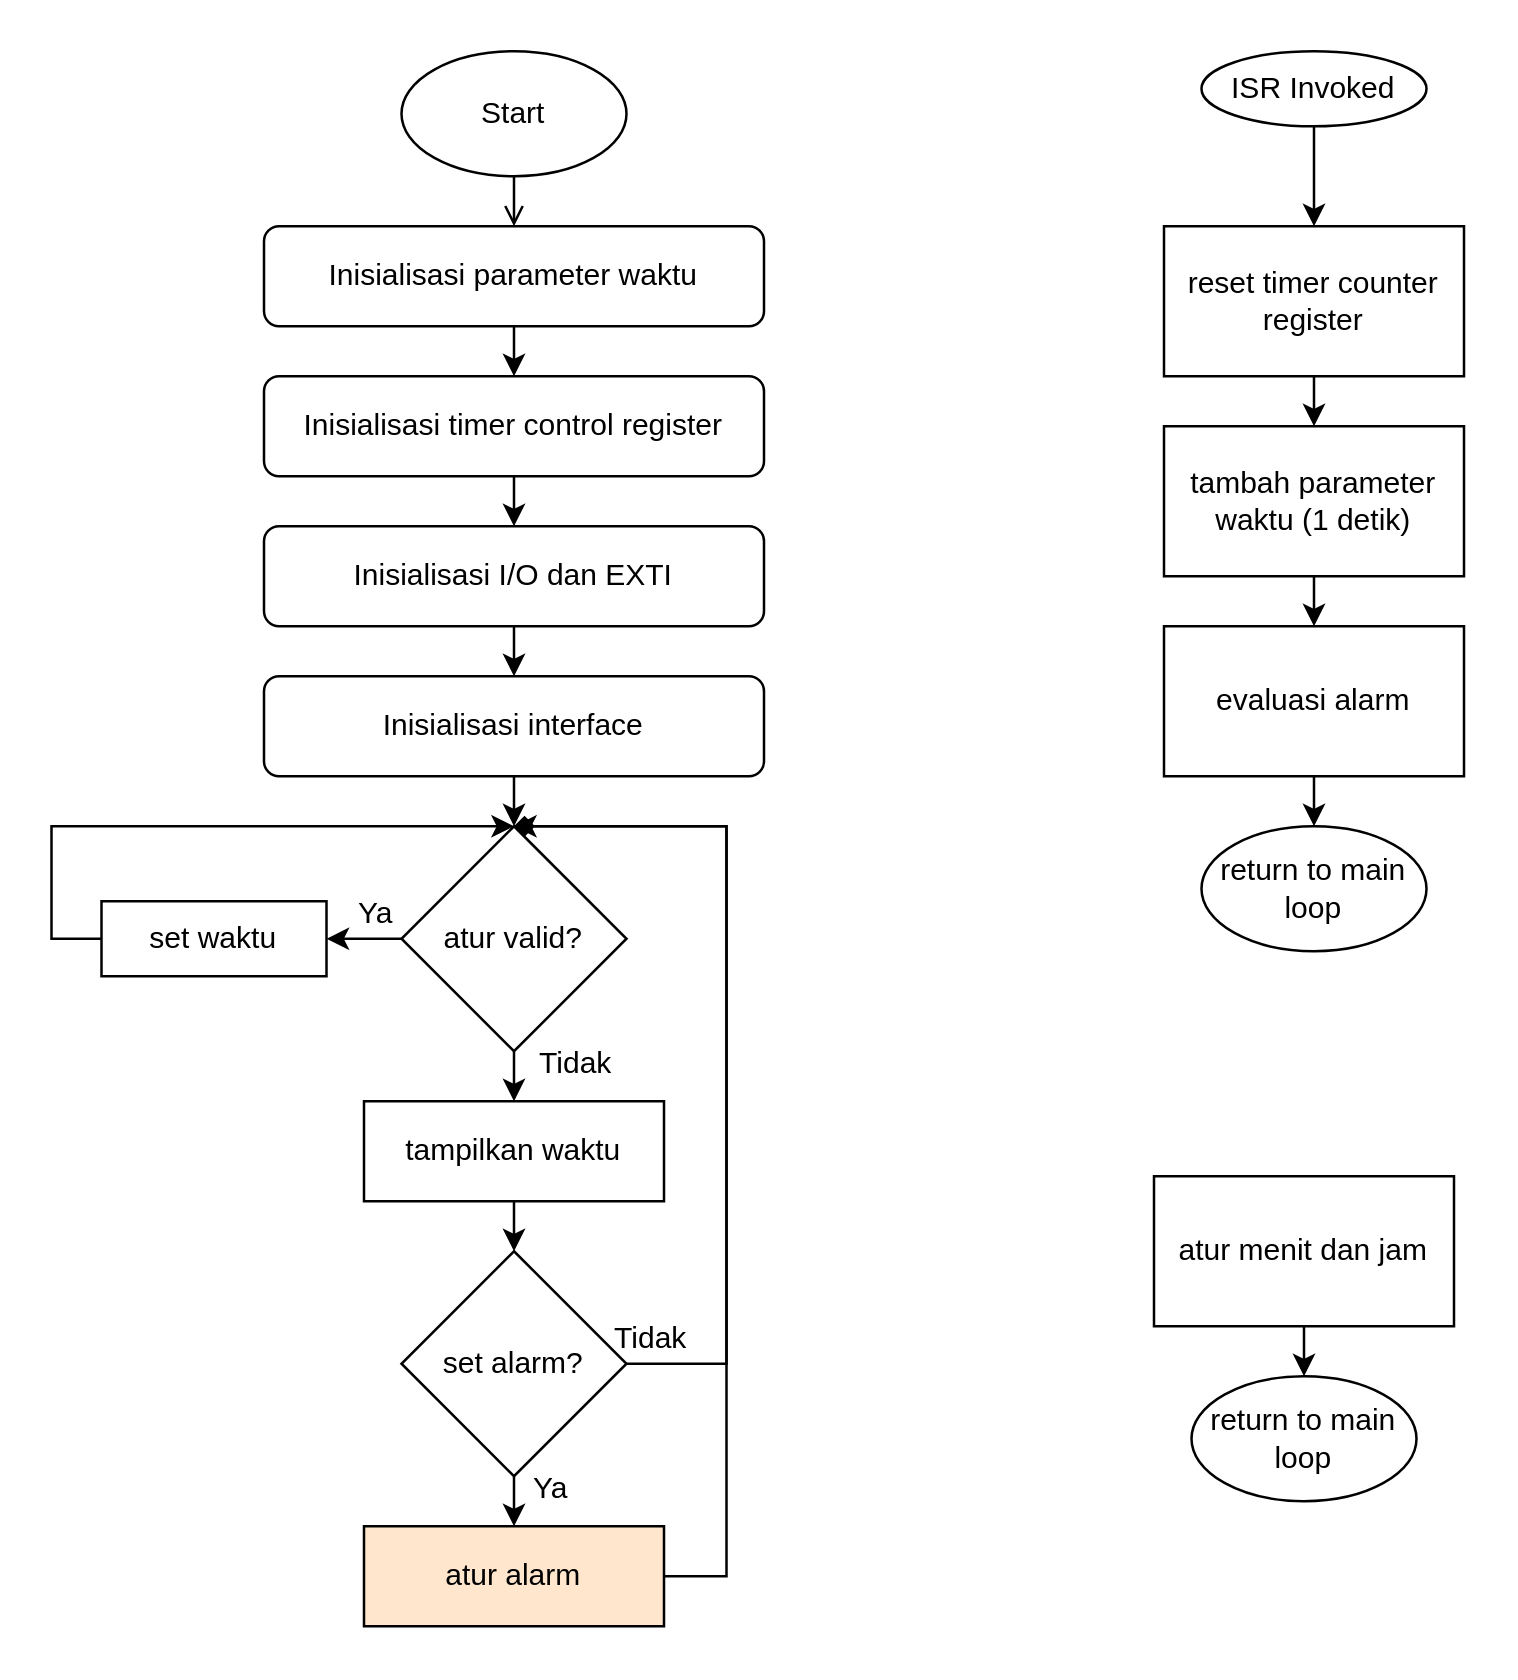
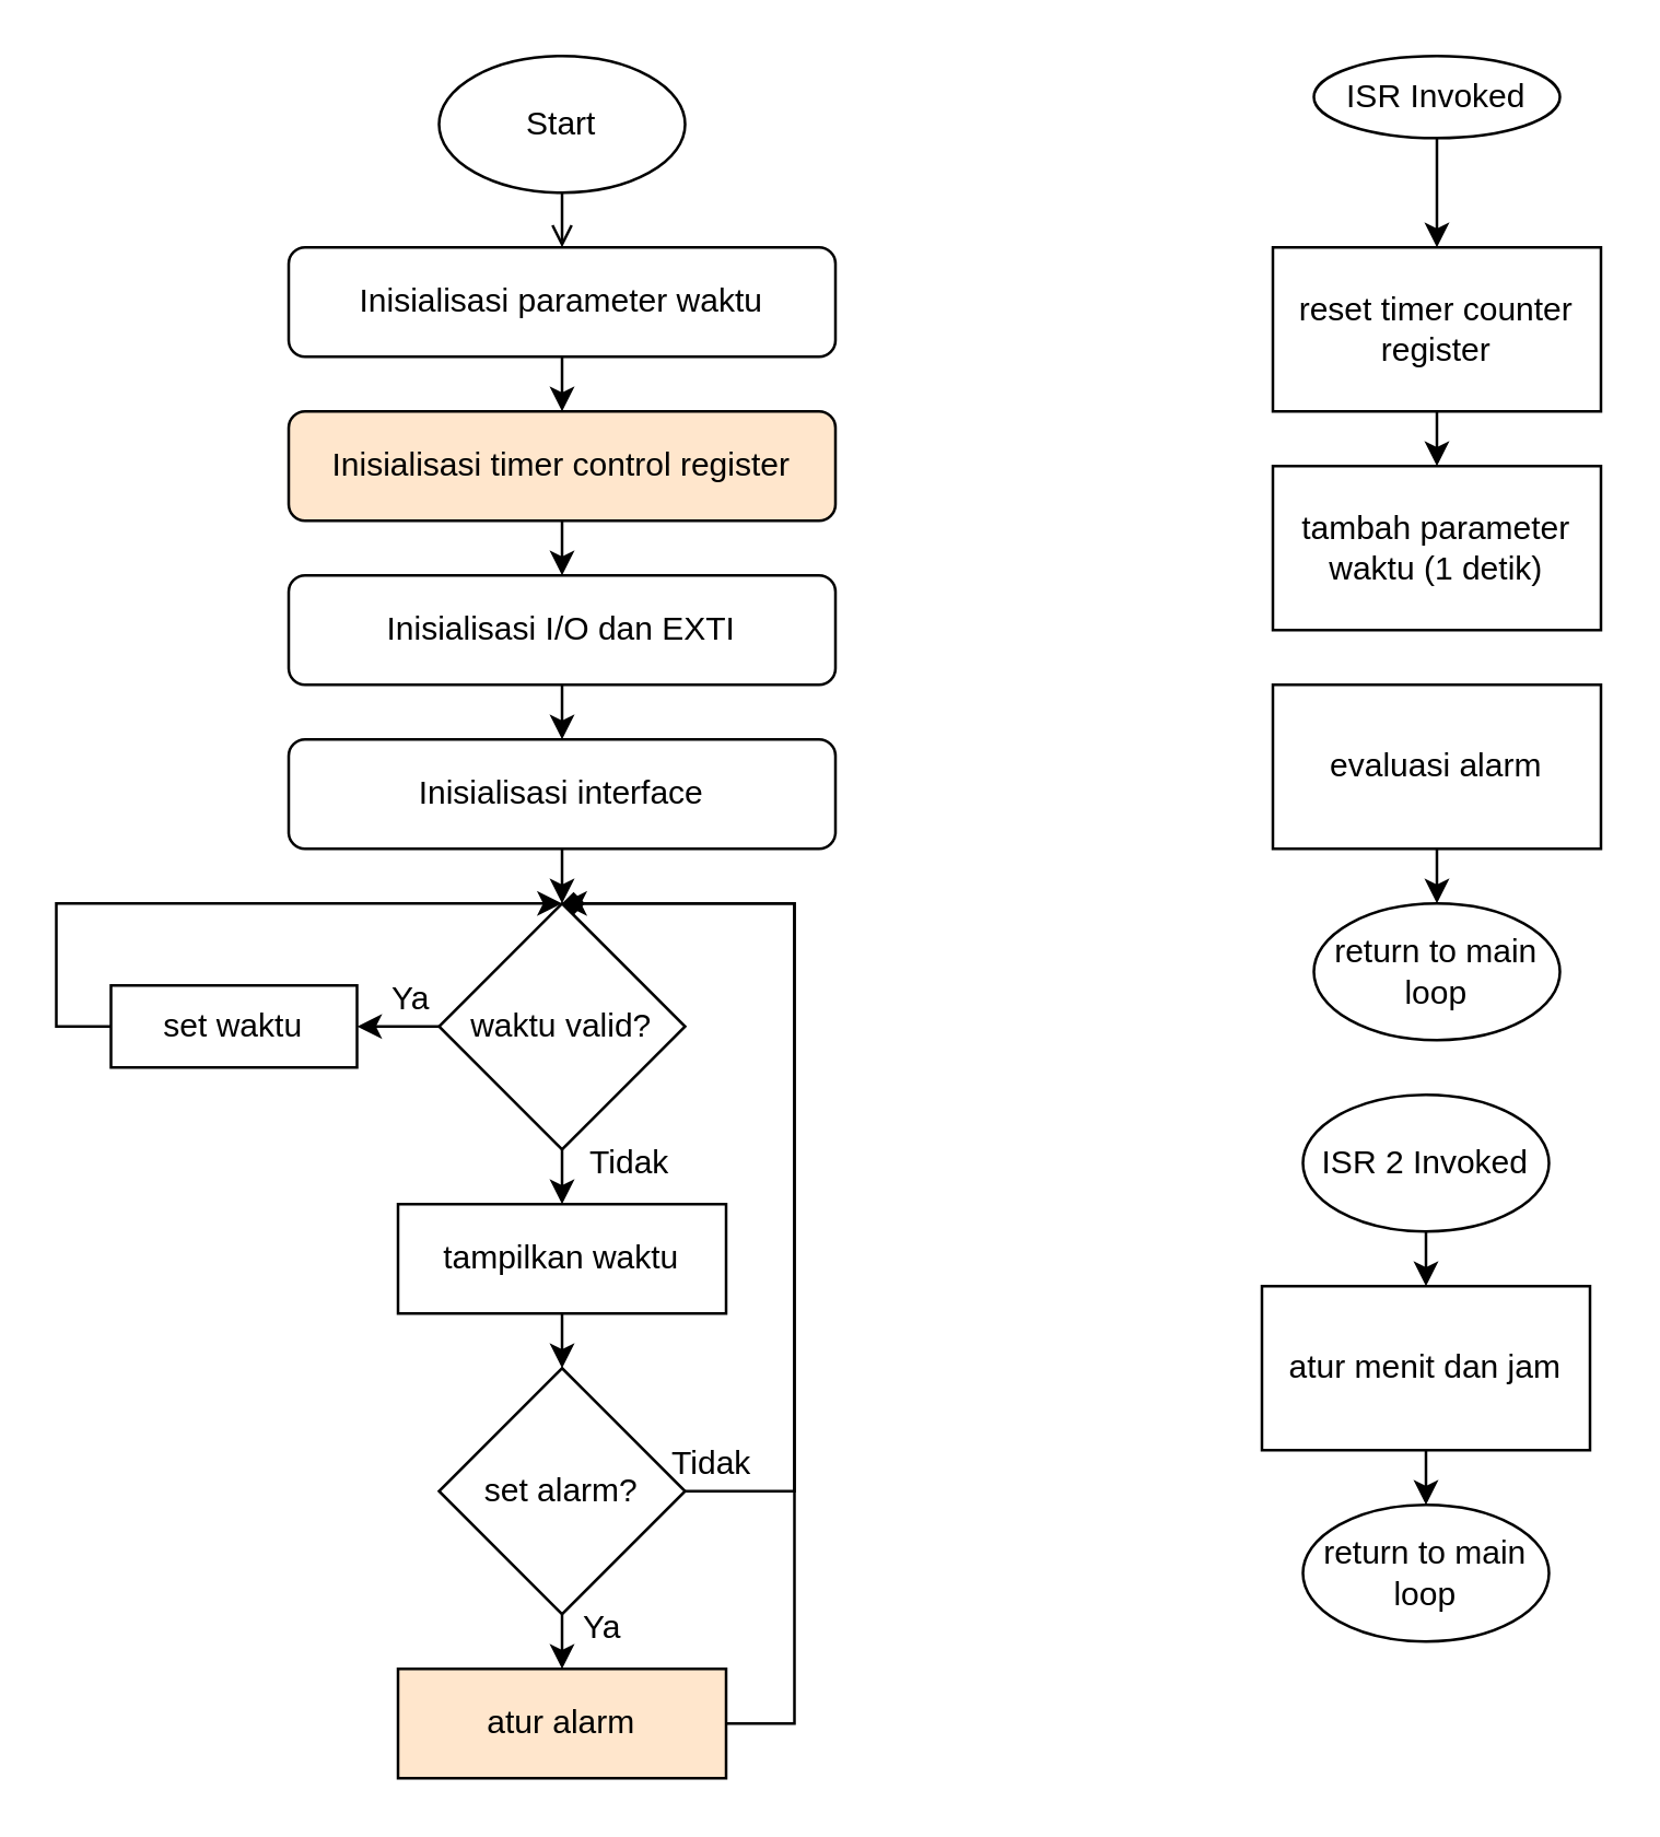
  <mxCell id="0" />
  <mxCell id="1" parent="0" />
  <mxCell id="2" style="edgeStyle=orthogonalEdgeStyle;rounded=0;orthogonalLoop=1;jettySize=auto;html=1;exitX=0.5;exitY=1;exitDx=0;exitDy=0;entryX=0.5;entryY=0;entryDx=0;entryDy=0;endArrow=open;" parent="1" source="3" target="5" edge="1"><mxGeometry relative="1" as="geometry" /></mxCell>
  <mxCell id="3" value="Start" style="ellipse;whiteSpace=wrap;html=1;" parent="1" vertex="1"><mxGeometry x="160" y="20" width="90" height="50" as="geometry" /></mxCell>
  <mxCell id="4" style="edgeStyle=orthogonalEdgeStyle;rounded=0;orthogonalLoop=1;jettySize=auto;html=1;exitX=0.5;exitY=1;exitDx=0;exitDy=0;entryX=0.5;entryY=0;entryDx=0;entryDy=0;" parent="1" source="5" target="7" edge="1"><mxGeometry relative="1" as="geometry" /></mxCell>
  <mxCell id="5" value="Inisialisasi parameter waktu" style="rounded=1;whiteSpace=wrap;html=1;" parent="1" vertex="1"><mxGeometry x="105" y="90" width="200" height="40" as="geometry" /></mxCell>
  <mxCell id="6" style="edgeStyle=orthogonalEdgeStyle;rounded=0;orthogonalLoop=1;jettySize=auto;html=1;exitX=0.5;exitY=1;exitDx=0;exitDy=0;entryX=0.5;entryY=0;entryDx=0;entryDy=0;" parent="1" source="7" target="9" edge="1"><mxGeometry relative="1" as="geometry" /></mxCell>
- <mxCell id="7" value="Inisialisasi timer control register" style="rounded=1;whiteSpace=wrap;html=1;" parent="1" vertex="1"><mxGeometry x="105" y="150" width="200" height="40" as="geometry" /></mxCell>
+ <mxCell id="7" value="Inisialisasi timer control register" style="rounded=1;whiteSpace=wrap;html=1;fillColor=#ffe6cc;" parent="1" vertex="1"><mxGeometry x="105" y="150" width="200" height="40" as="geometry" /></mxCell>
  <mxCell id="8" style="edgeStyle=orthogonalEdgeStyle;rounded=0;orthogonalLoop=1;jettySize=auto;html=1;exitX=0.5;exitY=1;exitDx=0;exitDy=0;entryX=0.5;entryY=0;entryDx=0;entryDy=0;" parent="1" source="9" target="11" edge="1"><mxGeometry relative="1" as="geometry" /></mxCell>
  <mxCell id="9" value="Inisialisasi I/O dan EXTI" style="rounded=1;whiteSpace=wrap;html=1;" parent="1" vertex="1"><mxGeometry x="105" y="210" width="200" height="40" as="geometry" /></mxCell>
  <mxCell id="10" style="edgeStyle=orthogonalEdgeStyle;rounded=0;orthogonalLoop=1;jettySize=auto;html=1;exitX=0.5;exitY=1;exitDx=0;exitDy=0;entryX=0.5;entryY=0;entryDx=0;entryDy=0;" parent="1" source="11" target="14" edge="1"><mxGeometry relative="1" as="geometry" /></mxCell>
  <mxCell id="11" value="Inisialisasi interface" style="rounded=1;whiteSpace=wrap;html=1;" parent="1" vertex="1"><mxGeometry x="105" y="270" width="200" height="40" as="geometry" /></mxCell>
  <mxCell id="12" style="edgeStyle=orthogonalEdgeStyle;rounded=0;orthogonalLoop=1;jettySize=auto;html=1;exitX=0;exitY=0.5;exitDx=0;exitDy=0;entryX=1;entryY=0.5;entryDx=0;entryDy=0;" parent="1" source="14" target="16" edge="1"><mxGeometry relative="1" as="geometry" /></mxCell>
  <mxCell id="13" style="edgeStyle=orthogonalEdgeStyle;rounded=0;orthogonalLoop=1;jettySize=auto;html=1;exitX=0.5;exitY=1;exitDx=0;exitDy=0;entryX=0.5;entryY=0;entryDx=0;entryDy=0;" parent="1" source="14" target="18" edge="1"><mxGeometry relative="1" as="geometry" /></mxCell>
- <mxCell id="14" value="atur valid?" style="rhombus;whiteSpace=wrap;html=1;" parent="1" vertex="1"><mxGeometry x="160" y="330" width="90" height="90" as="geometry" /></mxCell>
+ <mxCell id="14" value="waktu valid?" style="rhombus;whiteSpace=wrap;html=1;" parent="1" vertex="1"><mxGeometry x="160" y="330" width="90" height="90" as="geometry" /></mxCell>
  <mxCell id="15" style="edgeStyle=orthogonalEdgeStyle;rounded=0;orthogonalLoop=1;jettySize=auto;html=1;exitX=0;exitY=0.5;exitDx=0;exitDy=0;entryX=0.5;entryY=0;entryDx=0;entryDy=0;" parent="1" source="16" target="14" edge="1"><mxGeometry relative="1" as="geometry"><Array as="points"><mxPoint x="20" y="375" /><mxPoint x="20" y="330" /></Array></mxGeometry></mxCell>
  <mxCell id="16" value="set waktu" style="rounded=0;whiteSpace=wrap;html=1;" parent="1" vertex="1"><mxGeometry x="40" y="360" width="90" height="30" as="geometry" /></mxCell>
  <mxCell id="17" style="edgeStyle=orthogonalEdgeStyle;rounded=0;orthogonalLoop=1;jettySize=auto;html=1;exitX=0.5;exitY=1;exitDx=0;exitDy=0;entryX=0.5;entryY=0;entryDx=0;entryDy=0;" parent="1" source="18" target="21" edge="1"><mxGeometry relative="1" as="geometry" /></mxCell>
  <mxCell id="18" value="tampilkan waktu" style="rounded=0;whiteSpace=wrap;html=1;" parent="1" vertex="1"><mxGeometry x="145" y="440" width="120" height="40" as="geometry" /></mxCell>
  <mxCell id="19" style="edgeStyle=orthogonalEdgeStyle;rounded=0;orthogonalLoop=1;jettySize=auto;html=1;exitX=0.5;exitY=1;exitDx=0;exitDy=0;entryX=0.5;entryY=0;entryDx=0;entryDy=0;" parent="1" source="21" target="23" edge="1"><mxGeometry relative="1" as="geometry" /></mxCell>
  <mxCell id="20" style="edgeStyle=orthogonalEdgeStyle;rounded=0;orthogonalLoop=1;jettySize=auto;html=1;exitX=1;exitY=0.5;exitDx=0;exitDy=0;entryX=0.5;entryY=0;entryDx=0;entryDy=0;" parent="1" source="21" target="14" edge="1"><mxGeometry relative="1" as="geometry"><Array as="points"><mxPoint x="290" y="545" /><mxPoint x="290" y="330" /></Array></mxGeometry></mxCell>
  <mxCell id="21" value="set alarm?" style="rhombus;whiteSpace=wrap;html=1;" parent="1" vertex="1"><mxGeometry x="160" y="500" width="90" height="90" as="geometry" /></mxCell>
  <mxCell id="22" style="edgeStyle=orthogonalEdgeStyle;rounded=0;orthogonalLoop=1;jettySize=auto;html=1;exitX=1;exitY=0.5;exitDx=0;exitDy=0;entryX=0.5;entryY=0;entryDx=0;entryDy=0;endArrow=diamond;" parent="1" source="23" target="14" edge="1"><mxGeometry relative="1" as="geometry"><Array as="points"><mxPoint x="290" y="630" /><mxPoint x="290" y="330" /></Array></mxGeometry></mxCell>
  <mxCell id="23" value="atur alarm" style="rounded=0;whiteSpace=wrap;html=1;fillColor=#ffe6cc;" parent="1" vertex="1"><mxGeometry x="145" y="610" width="120" height="40" as="geometry" /></mxCell>
  <mxCell id="24" value="Ya" style="text;html=1;strokeColor=none;fillColor=none;align=center;verticalAlign=middle;whiteSpace=wrap;rounded=0;" parent="1" vertex="1"><mxGeometry x="120" y="350" width="60" height="30" as="geometry" /></mxCell>
  <mxCell id="25" value="Ya" style="text;html=1;strokeColor=none;fillColor=none;align=center;verticalAlign=middle;whiteSpace=wrap;rounded=0;" parent="1" vertex="1"><mxGeometry x="190" y="580" width="60" height="30" as="geometry" /></mxCell>
  <mxCell id="26" value="Tidak" style="text;html=1;strokeColor=none;fillColor=none;align=center;verticalAlign=middle;whiteSpace=wrap;rounded=0;" parent="1" vertex="1"><mxGeometry x="200" y="410" width="60" height="30" as="geometry" /></mxCell>
  <mxCell id="27" value="Tidak" style="text;html=1;strokeColor=none;fillColor=none;align=center;verticalAlign=middle;whiteSpace=wrap;rounded=0;" parent="1" vertex="1"><mxGeometry x="230" y="520" width="60" height="30" as="geometry" /></mxCell>
  <mxCell id="28" style="edgeStyle=orthogonalEdgeStyle;rounded=0;orthogonalLoop=1;jettySize=auto;html=1;exitX=0.5;exitY=1;exitDx=0;exitDy=0;entryX=0.5;entryY=0;entryDx=0;entryDy=0;" parent="1" source="29" target="31" edge="1"><mxGeometry relative="1" as="geometry" /></mxCell>
  <mxCell id="29" value="ISR Invoked" style="ellipse;whiteSpace=wrap;html=1;" parent="1" vertex="1"><mxGeometry x="480" y="20" width="90" height="30" as="geometry" /></mxCell>
  <mxCell id="30" style="edgeStyle=orthogonalEdgeStyle;rounded=0;orthogonalLoop=1;jettySize=auto;html=1;exitX=0.5;exitY=1;exitDx=0;exitDy=0;entryX=0.5;entryY=0;entryDx=0;entryDy=0;" parent="1" source="31" target="33" edge="1"><mxGeometry relative="1" as="geometry" /></mxCell>
  <mxCell id="31" value="reset timer counter register" style="rounded=0;whiteSpace=wrap;html=1;" parent="1" vertex="1"><mxGeometry x="465" y="90" width="120" height="60" as="geometry" /></mxCell>
- <mxCell id="32" style="edgeStyle=orthogonalEdgeStyle;rounded=0;orthogonalLoop=1;jettySize=auto;html=1;exitX=0.5;exitY=1;exitDx=0;exitDy=0;entryX=0.5;entryY=0;entryDx=0;entryDy=0;" parent="1" source="33" target="35" edge="1"><mxGeometry relative="1" as="geometry" /></mxCell>
  <mxCell id="33" value="tambah parameter waktu (1 detik)" style="rounded=0;whiteSpace=wrap;html=1;" parent="1" vertex="1"><mxGeometry x="465" y="170" width="120" height="60" as="geometry" /></mxCell>
  <mxCell id="34" style="edgeStyle=orthogonalEdgeStyle;rounded=0;orthogonalLoop=1;jettySize=auto;html=1;exitX=0.5;exitY=1;exitDx=0;exitDy=0;entryX=0.5;entryY=0;entryDx=0;entryDy=0;" parent="1" source="35" target="36" edge="1"><mxGeometry relative="1" as="geometry" /></mxCell>
  <mxCell id="35" value="evaluasi alarm" style="rounded=0;whiteSpace=wrap;html=1;" parent="1" vertex="1"><mxGeometry x="465" y="250" width="120" height="60" as="geometry" /></mxCell>
  <mxCell id="36" value="return to main loop" style="ellipse;whiteSpace=wrap;html=1;" parent="1" vertex="1"><mxGeometry x="480" y="330" width="90" height="50" as="geometry" /></mxCell>
+ <mxCell id="37" style="edgeStyle=orthogonalEdgeStyle;rounded=0;orthogonalLoop=1;jettySize=auto;html=1;exitX=0.5;exitY=1;exitDx=0;exitDy=0;entryX=0.5;entryY=0;entryDx=0;entryDy=0;" edge="1" parent="1" source="38" target="40"><mxGeometry relative="1" as="geometry" /></mxCell>
+ <mxCell id="38" value="ISR 2 Invoked" style="ellipse;whiteSpace=wrap;html=1;" vertex="1" parent="1"><mxGeometry x="476" y="400" width="90" height="50" as="geometry" /></mxCell>
  <mxCell id="39" style="edgeStyle=orthogonalEdgeStyle;rounded=0;orthogonalLoop=1;jettySize=auto;html=1;exitX=0.5;exitY=1;exitDx=0;exitDy=0;entryX=0.5;entryY=0;entryDx=0;entryDy=0;" edge="1" parent="1" source="40"><mxGeometry relative="1" as="geometry"><mxPoint x="521" y="550" as="targetPoint" /></mxGeometry></mxCell>
  <mxCell id="40" value="atur menit dan jam" style="rounded=0;whiteSpace=wrap;html=1;" vertex="1" parent="1"><mxGeometry x="461" y="470" width="120" height="60" as="geometry" /></mxCell>
  <mxCell id="41" value="return to main loop" style="ellipse;whiteSpace=wrap;html=1;" vertex="1" parent="1"><mxGeometry x="476" y="550" width="90" height="50" as="geometry" /></mxCell>
